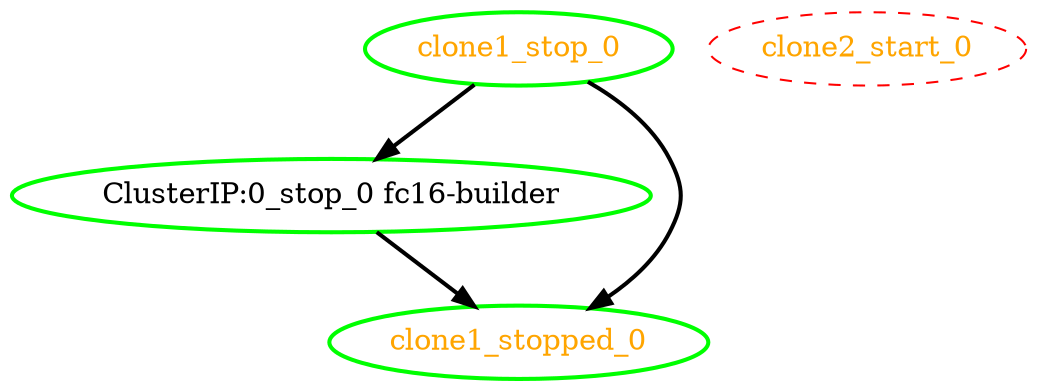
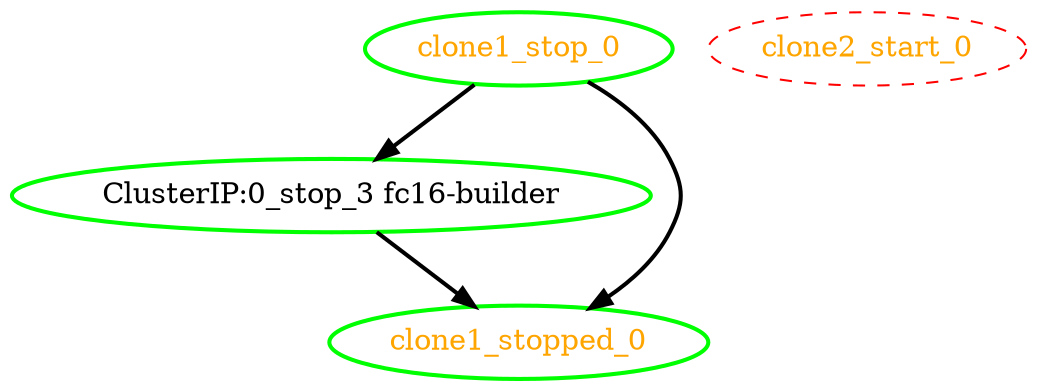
  digraph {
    node [color=green fontcolor=orange style=bold]
    edge [style=bold]
-   "ClusterIP:0_stop_0 fc16-builder" [fontcolor=black]
+   "ClusterIP:0_stop_0 fc16-builder" [fontcolor=black label="ClusterIP:0_stop_3 fc16-builder"]
    clone1_stopped_0
    clone1_stop_0
    clone2_start_0 [color=red style=dashed]
    "ClusterIP:0_stop_0 fc16-builder" -> clone1_stopped_0
    clone1_stop_0 -> "ClusterIP:0_stop_0 fc16-builder"
    clone1_stop_0 -> clone1_stopped_0
  }
